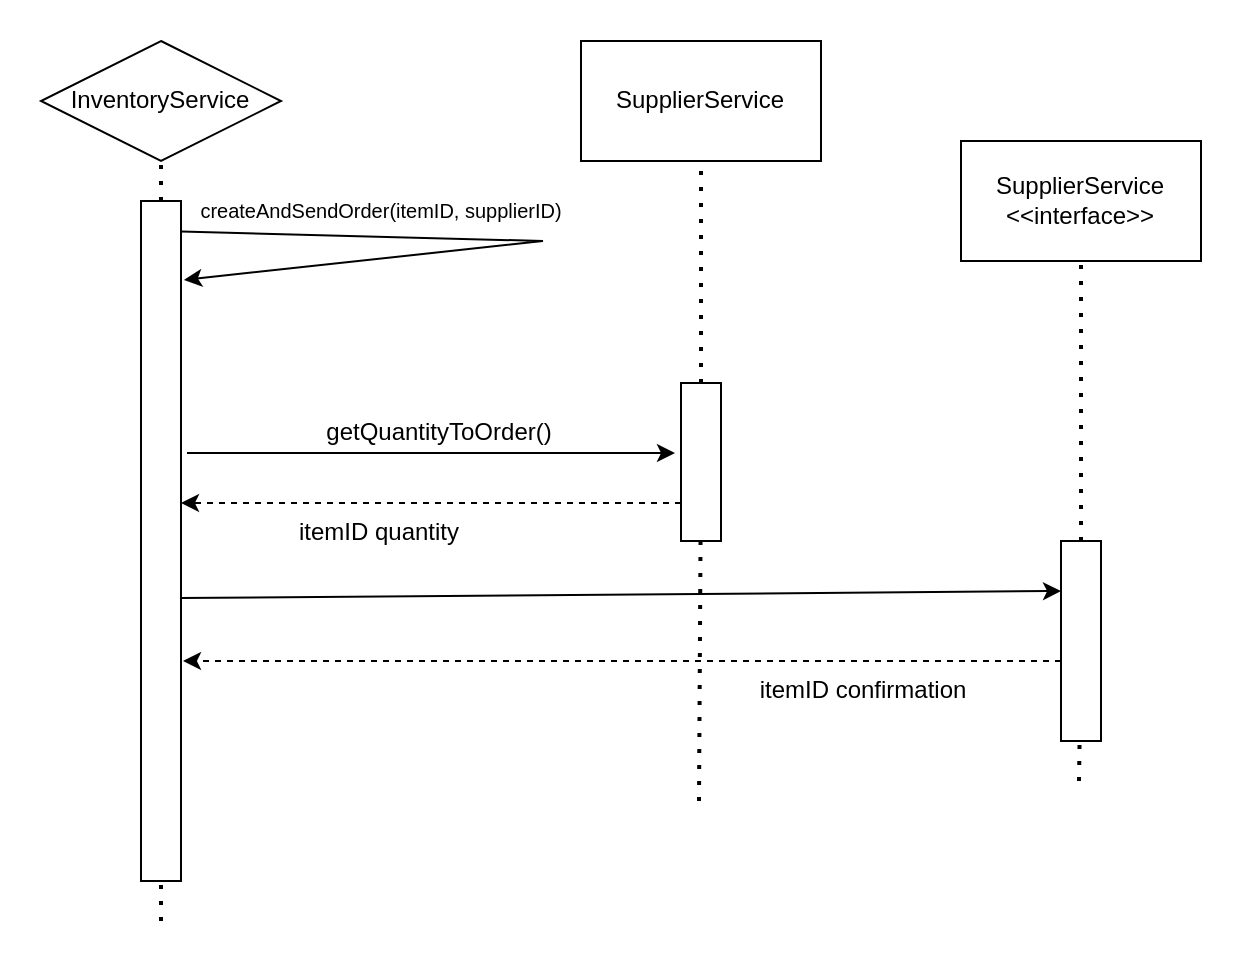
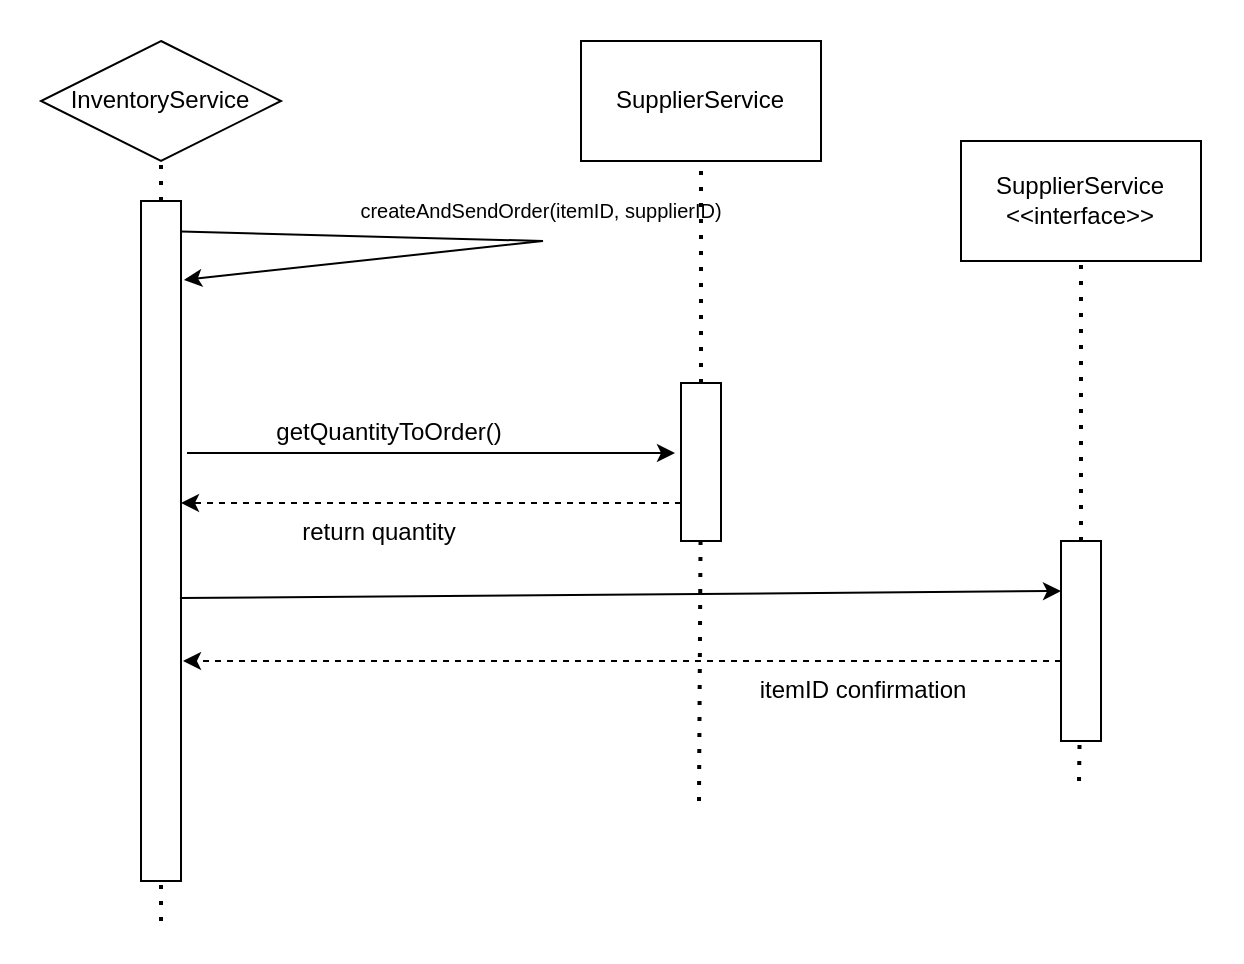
  <mxCell id="0" />
  <mxCell id="1" parent="0" />
  <mxCell id="2" value="InventoryService" style="rhombus;whiteSpace=wrap;html=1;" vertex="1" parent="1"><mxGeometry x="20" y="20" width="120" height="60" as="geometry" /></mxCell>
  <mxCell id="3" value="SupplierService" style="rounded=0;whiteSpace=wrap;html=1;" vertex="1" parent="1"><mxGeometry x="290" y="20" width="120" height="60" as="geometry" /></mxCell>
  <mxCell id="4" value="" style="endArrow=none;dashed=1;html=1;dashPattern=1 3;strokeWidth=2;rounded=0;entryX=0.5;entryY=1;entryDx=0;entryDy=0;" edge="1" parent="1" target="2"><mxGeometry width="50" height="50" relative="1" as="geometry"><mxPoint x="80" y="460" as="sourcePoint" /><mxPoint x="180" y="200" as="targetPoint" /></mxGeometry></mxCell>
  <mxCell id="5" value="" style="endArrow=none;dashed=1;html=1;dashPattern=1 3;strokeWidth=2;rounded=0;" edge="1" parent="1" source="7" target="3"><mxGeometry width="50" height="50" relative="1" as="geometry"><mxPoint x="349.17" y="520" as="sourcePoint" /><mxPoint x="349.17" y="120" as="targetPoint" /></mxGeometry></mxCell>
  <mxCell id="6" value="" style="endArrow=none;dashed=1;html=1;dashPattern=1 3;strokeWidth=2;rounded=0;" edge="1" parent="1" target="7"><mxGeometry width="50" height="50" relative="1" as="geometry"><mxPoint x="349" y="400" as="sourcePoint" /><mxPoint x="350" y="161" as="targetPoint" /></mxGeometry></mxCell>
  <mxCell id="7" value="" style="rounded=0;whiteSpace=wrap;html=1;" vertex="1" parent="1"><mxGeometry x="340" y="191" width="20" height="79" as="geometry" /></mxCell>
  <mxCell id="8" value="" style="rounded=0;whiteSpace=wrap;html=1;" vertex="1" parent="1"><mxGeometry x="70" y="100" width="20" height="340" as="geometry" /></mxCell>
  <mxCell id="9" value="" style="endArrow=classic;html=1;rounded=0;" edge="1" parent="1"><mxGeometry width="50" height="50" relative="1" as="geometry"><mxPoint x="93" y="226" as="sourcePoint" /><mxPoint x="337" y="226" as="targetPoint" /><Array as="points" /></mxGeometry></mxCell>
- <mxCell id="10" value="getQuantityToOrder()" style="text;html=1;align=center;verticalAlign=middle;resizable=0;points=[];autosize=1;strokeColor=none;fillColor=none;" vertex="1" parent="1"><mxGeometry x="149" y="201" width="140" height="30" as="geometry" /></mxCell>
- <mxCell id="11" value="itemID quantity" style="text;html=1;align=center;verticalAlign=middle;resizable=0;points=[];autosize=1;strokeColor=none;fillColor=none;" vertex="1" parent="1"><mxGeometry x="139" y="251" width="100" height="30" as="geometry" /></mxCell>
+ <mxCell id="10" value="getQuantityToOrder()" style="text;html=1;align=center;verticalAlign=middle;resizable=0;points=[];autosize=1;strokeColor=none;fillColor=none;" vertex="1" parent="1"><mxGeometry x="124" y="201" width="140" height="30" as="geometry" /></mxCell>
+ <mxCell id="11" value="return quantity" style="text;html=1;align=center;verticalAlign=middle;resizable=0;points=[];autosize=1;strokeColor=none;fillColor=none;" vertex="1" parent="1"><mxGeometry x="139" y="251" width="100" height="30" as="geometry" /></mxCell>
  <mxCell id="12" value="" style="endArrow=classic;html=1;rounded=0;dashed=1;" edge="1" parent="1"><mxGeometry width="50" height="50" relative="1" as="geometry"><mxPoint x="340" y="251" as="sourcePoint" /><mxPoint x="90" y="251" as="targetPoint" /></mxGeometry></mxCell>
  <mxCell id="13" value="" style="endArrow=classic;html=1;rounded=0;exitX=1.004;exitY=0.045;exitDx=0;exitDy=0;exitPerimeter=0;entryX=1.075;entryY=0.116;entryDx=0;entryDy=0;entryPerimeter=0;" edge="1" parent="1" source="8" target="8"><mxGeometry width="50" height="50" relative="1" as="geometry"><mxPoint x="10" y="200" as="sourcePoint" /><mxPoint x="60" y="150" as="targetPoint" /><Array as="points"><mxPoint x="271" y="120" /></Array></mxGeometry></mxCell>
- <mxCell id="14" value="&lt;font style=&quot;font-size: 10px;&quot;&gt;createAndSendOrder(itemID, supplierID)&lt;/font&gt;" style="text;html=1;align=center;verticalAlign=middle;resizable=0;points=[];autosize=1;strokeColor=none;fillColor=none;" vertex="1" parent="1"><mxGeometry x="90" y="90" width="200" height="30" as="geometry" /></mxCell>
+ <mxCell id="14" value="&lt;font style=&quot;font-size: 10px;&quot;&gt;createAndSendOrder(itemID, supplierID)&lt;/font&gt;" style="text;html=1;align=center;verticalAlign=middle;resizable=0;points=[];autosize=1;strokeColor=none;fillColor=none;" vertex="1" parent="1"><mxGeometry x="170" y="90" width="200" height="30" as="geometry" /></mxCell>
  <mxCell id="15" value="SupplierService &amp;lt;&amp;lt;interface&amp;gt;&amp;gt;" style="rounded=0;whiteSpace=wrap;html=1;" vertex="1" parent="1"><mxGeometry x="480" y="70" width="120" height="60" as="geometry" /></mxCell>
  <mxCell id="16" value="" style="endArrow=none;dashed=1;html=1;dashPattern=1 3;strokeWidth=2;rounded=0;" edge="1" parent="1" source="18" target="15"><mxGeometry width="50" height="50" relative="1" as="geometry"><mxPoint x="539.17" y="529" as="sourcePoint" /><mxPoint x="539.17" y="129" as="targetPoint" /></mxGeometry></mxCell>
  <mxCell id="17" value="" style="endArrow=none;dashed=1;html=1;dashPattern=1 3;strokeWidth=2;rounded=0;" edge="1" parent="1" target="18"><mxGeometry width="50" height="50" relative="1" as="geometry"><mxPoint x="539" y="390" as="sourcePoint" /><mxPoint x="540" y="170" as="targetPoint" /></mxGeometry></mxCell>
  <mxCell id="18" value="" style="rounded=0;whiteSpace=wrap;html=1;" vertex="1" parent="1"><mxGeometry x="530" y="270" width="20" height="100" as="geometry" /></mxCell>
  <mxCell id="19" value="" style="endArrow=classic;html=1;rounded=0;exitX=0.974;exitY=0.584;exitDx=0;exitDy=0;exitPerimeter=0;entryX=0;entryY=0.25;entryDx=0;entryDy=0;" edge="1" parent="1" source="8" target="18"><mxGeometry width="50" height="50" relative="1" as="geometry"><mxPoint x="471" y="280" as="sourcePoint" /><mxPoint x="530" y="290" as="targetPoint" /></mxGeometry></mxCell>
  <mxCell id="20" value="" style="endArrow=classic;html=1;rounded=0;dashed=1;" edge="1" parent="1"><mxGeometry width="50" height="50" relative="1" as="geometry"><mxPoint x="530" y="330" as="sourcePoint" /><mxPoint x="91" y="330" as="targetPoint" /></mxGeometry></mxCell>
  <mxCell id="21" value="itemID confirmation" style="text;html=1;align=center;verticalAlign=middle;resizable=0;points=[];autosize=1;strokeColor=none;fillColor=none;" vertex="1" parent="1"><mxGeometry x="371" y="330" width="120" height="30" as="geometry" /></mxCell>
